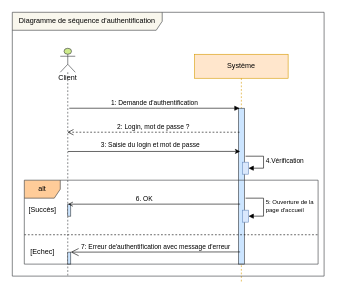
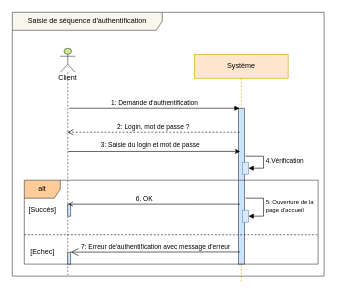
  <mxCell id="0" />
  <mxCell id="1" parent="0" />
  <mxCell id="2" value="Client" style="shape=umlLifeline;participant=umlActor;perimeter=lifelinePerimeter;whiteSpace=wrap;html=1;container=1;collapsible=0;recursiveResize=0;verticalAlign=top;spacingTop=36;outlineConnect=0;fillColor=#cdeb8b;strokeColor=#36393d;" parent="1" vertex="1"><mxGeometry x="100" y="80" width="25" height="380" as="geometry" /></mxCell>
  <mxCell id="3" value="" style="html=1;points=[[0,0,0,0,5],[0,1,0,0,-5],[1,0,0,0,5],[1,1,0,0,-5]];perimeter=orthogonalPerimeter;outlineConnect=0;targetShapes=umlLifeline;portConstraint=eastwest;newEdgeStyle={&quot;curved&quot;:0,&quot;rounded&quot;:0};fillColor=#cce5ff;strokeColor=#36393d;" parent="2" vertex="1"><mxGeometry x="12.5" y="260" width="5" height="20" as="geometry" /></mxCell>
  <mxCell id="4" value="" style="html=1;points=[[0,0,0,0,5],[0,1,0,0,-5],[1,0,0,0,5],[1,1,0,0,-5]];perimeter=orthogonalPerimeter;outlineConnect=0;targetShapes=umlLifeline;portConstraint=eastwest;newEdgeStyle={&quot;curved&quot;:0,&quot;rounded&quot;:0};fillColor=#cce5ff;strokeColor=#36393d;" parent="2" vertex="1"><mxGeometry x="12.5" y="340" width="5" height="20" as="geometry" /></mxCell>
  <mxCell id="5" value="Système" style="shape=umlLifeline;perimeter=lifelinePerimeter;whiteSpace=wrap;html=1;container=1;collapsible=0;recursiveResize=0;outlineConnect=0;fillColor=#ffe6cc;strokeColor=#d79b00;" parent="1" vertex="1"><mxGeometry x="324" y="90" width="156" height="380" as="geometry" /></mxCell>
  <mxCell id="6" value="" style="html=1;points=[[0,0,0,0,5],[0,1,0,0,-5],[1,0,0,0,5],[1,1,0,0,-5]];perimeter=orthogonalPerimeter;outlineConnect=0;targetShapes=umlLifeline;portConstraint=eastwest;newEdgeStyle={&quot;curved&quot;:0,&quot;rounded&quot;:0};fillColor=#cce5ff;strokeColor=#36393d;" parent="5" vertex="1"><mxGeometry x="73" y="90" width="10" height="260" as="geometry" /></mxCell>
  <mxCell id="7" value="1: Demande d'authentification" style="html=1;verticalAlign=bottom;endArrow=block;" parent="5" edge="1"><mxGeometry width="80" relative="1" as="geometry"><mxPoint x="-209" y="90" as="sourcePoint" /><mxPoint x="75" y="90" as="targetPoint" /><Array as="points"><mxPoint x="-65" y="90" /></Array></mxGeometry></mxCell>
  <mxCell id="8" value="2: Login, mot de passe ?" style="html=1;verticalAlign=bottom;endArrow=open;dashed=1;endSize=8;" parent="5" target="2" edge="1"><mxGeometry relative="1" as="geometry"><mxPoint x="75" y="130" as="sourcePoint" /><mxPoint x="-185" y="130" as="targetPoint" /><Array as="points"><mxPoint x="-65" y="130" /></Array></mxGeometry></mxCell>
  <mxCell id="9" value="&lt;div style=&quot;font-size: 10px;&quot;&gt;&lt;font style=&quot;font-size: 10px;&quot;&gt;5: Ouverture de la&amp;nbsp;&lt;/font&gt;&lt;/div&gt;&lt;div style=&quot;font-size: 10px;&quot;&gt;&lt;font style=&quot;font-size: 10px;&quot;&gt;page d'accueil&lt;/font&gt;&lt;/div&gt;" style="html=1;align=left;spacingLeft=2;endArrow=block;rounded=0;edgeStyle=orthogonalEdgeStyle;curved=0;rounded=0;" parent="5" target="10" edge="1"><mxGeometry relative="1" as="geometry"><mxPoint x="85" y="240" as="sourcePoint" /><Array as="points"><mxPoint x="115" y="270" /></Array><mxPoint x="90" y="270" as="targetPoint" /></mxGeometry></mxCell>
  <mxCell id="10" value="" style="html=1;points=[[0,0,0,0,5],[0,1,0,0,-5],[1,0,0,0,5],[1,1,0,0,-5]];perimeter=orthogonalPerimeter;outlineConnect=0;targetShapes=umlLifeline;portConstraint=eastwest;newEdgeStyle={&quot;curved&quot;:0,&quot;rounded&quot;:0};fillColor=#dae8fc;strokeColor=#6c8ebf;" parent="5" vertex="1"><mxGeometry x="80" y="260" width="10" height="20" as="geometry" /></mxCell>
  <mxCell id="11" value="4.Vérification" style="html=1;align=left;spacingLeft=2;endArrow=block;rounded=0;edgeStyle=orthogonalEdgeStyle;curved=0;rounded=0;" parent="5" target="12" edge="1"><mxGeometry relative="1" as="geometry"><mxPoint x="85" y="170" as="sourcePoint" /><Array as="points"><mxPoint x="115" y="170" /><mxPoint x="115" y="190" /></Array><mxPoint x="90" y="200" as="targetPoint" /></mxGeometry></mxCell>
  <mxCell id="12" value="" style="html=1;points=[[0,0,0,0,5],[0,1,0,0,-5],[1,0,0,0,5],[1,1,0,0,-5]];perimeter=orthogonalPerimeter;outlineConnect=0;targetShapes=umlLifeline;portConstraint=eastwest;newEdgeStyle={&quot;curved&quot;:0,&quot;rounded&quot;:0};fillColor=#dae8fc;strokeColor=#6c8ebf;" parent="5" vertex="1"><mxGeometry x="80" y="180" width="10" height="20" as="geometry" /></mxCell>
  <mxCell id="13" value="[Succès]" style="text;html=1;align=center;verticalAlign=middle;resizable=0;points=[];autosize=1;strokeColor=none;" parent="1" vertex="1"><mxGeometry x="40" y="340" width="60" height="20" as="geometry" /></mxCell>
  <mxCell id="14" value="6. OK" style="html=1;verticalAlign=bottom;endArrow=open;endSize=8;" parent="1" edge="1"><mxGeometry x="-1" y="-135" relative="1" as="geometry"><mxPoint x="114.429" y="290" as="sourcePoint" /><mxPoint x="114.429" y="289.66" as="targetPoint" /><Array as="points" /><mxPoint x="-9" y="50" as="offset" /></mxGeometry></mxCell>
  <mxCell id="15" value="[Echec]" style="text;html=1;align=center;verticalAlign=middle;resizable=0;points=[];autosize=1;strokeColor=none;" parent="1" vertex="1"><mxGeometry x="40" y="410" width="60" height="20" as="geometry" /></mxCell>
  <mxCell id="16" value="" style="line;strokeWidth=1;fillColor=none;align=left;verticalAlign=middle;spacingTop=-1;spacingLeft=3;spacingRight=3;rotatable=0;labelPosition=right;points=[];portConstraint=eastwest;strokeColor=inherit;dashed=1;" parent="1" vertex="1"><mxGeometry x="40" y="387" width="490" height="8" as="geometry" /></mxCell>
  <mxCell id="17" value="" style="endArrow=open;html=1;rounded=0;entryX=0;entryY=0;entryDx=0;entryDy=5;entryPerimeter=0;exitX=0.3;exitY=0.615;exitDx=0;exitDy=0;exitPerimeter=0;endFill=0;" parent="1" source="6" edge="1"><mxGeometry width="50" height="50" relative="1" as="geometry"><mxPoint x="390" y="340" as="sourcePoint" /><mxPoint x="113" y="340" as="targetPoint" /></mxGeometry></mxCell>
  <mxCell id="18" value="" style="endArrow=none;html=1;rounded=0;entryX=0;entryY=0;entryDx=0;entryDy=5;entryPerimeter=0;endFill=0;startArrow=classic;startFill=1;" parent="1" edge="1"><mxGeometry width="50" height="50" relative="1" as="geometry"><mxPoint x="400" y="252" as="sourcePoint" /><mxPoint x="113" y="252.16" as="targetPoint" /></mxGeometry></mxCell>
  <mxCell id="19" value="&lt;div&gt;3: Saisie du login et mot de passe &lt;/div&gt;" style="edgeLabel;html=1;align=center;verticalAlign=middle;resizable=0;points=[];" parent="18" vertex="1" connectable="0"><mxGeometry x="0.279" relative="1" as="geometry"><mxPoint x="33" y="-12" as="offset" /></mxGeometry></mxCell>
  <mxCell id="20" value="alt" style="shape=umlFrame;whiteSpace=wrap;html=1;fillColor=#ffcc99;strokeColor=#36393d;" parent="1" vertex="1"><mxGeometry x="40" y="300" width="490" height="140" as="geometry" /></mxCell>
  <mxCell id="21" value="7: Erreur de'authentification avec message d'erreur" style="html=1;verticalAlign=bottom;endArrow=open;endSize=11;startSize=0;jumpSize=14;" parent="1" target="4" edge="1"><mxGeometry relative="1" as="geometry"><mxPoint x="400" y="419.66" as="sourcePoint" /><mxPoint x="125" y="419.66" as="targetPoint" /><Array as="points" /></mxGeometry></mxCell>
- <mxCell id="22" value="Diagramme de séquence d'authentification" style="shape=umlFrame;whiteSpace=wrap;html=1;pointerEvents=0;width=250;height=30;fillColor=#f9f7ed;strokeColor=#36393d;" vertex="1" parent="1"><mxGeometry x="20" y="20" width="520" height="440" as="geometry" /></mxCell>
+ <mxCell id="22" value="Saisie de séquence d'authentification" style="shape=umlFrame;whiteSpace=wrap;html=1;pointerEvents=0;width=250;height=30;fillColor=#f9f7ed;strokeColor=#36393d;" vertex="1" parent="1"><mxGeometry x="20" y="20" width="520" height="440" as="geometry" /></mxCell>
